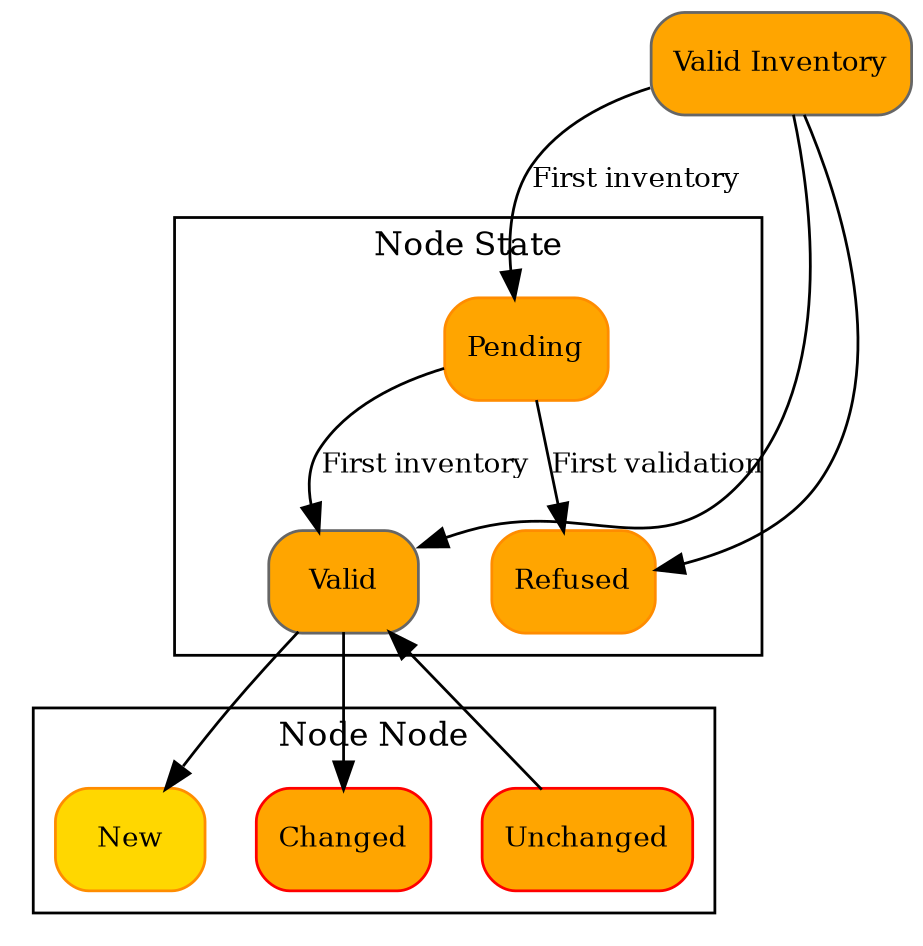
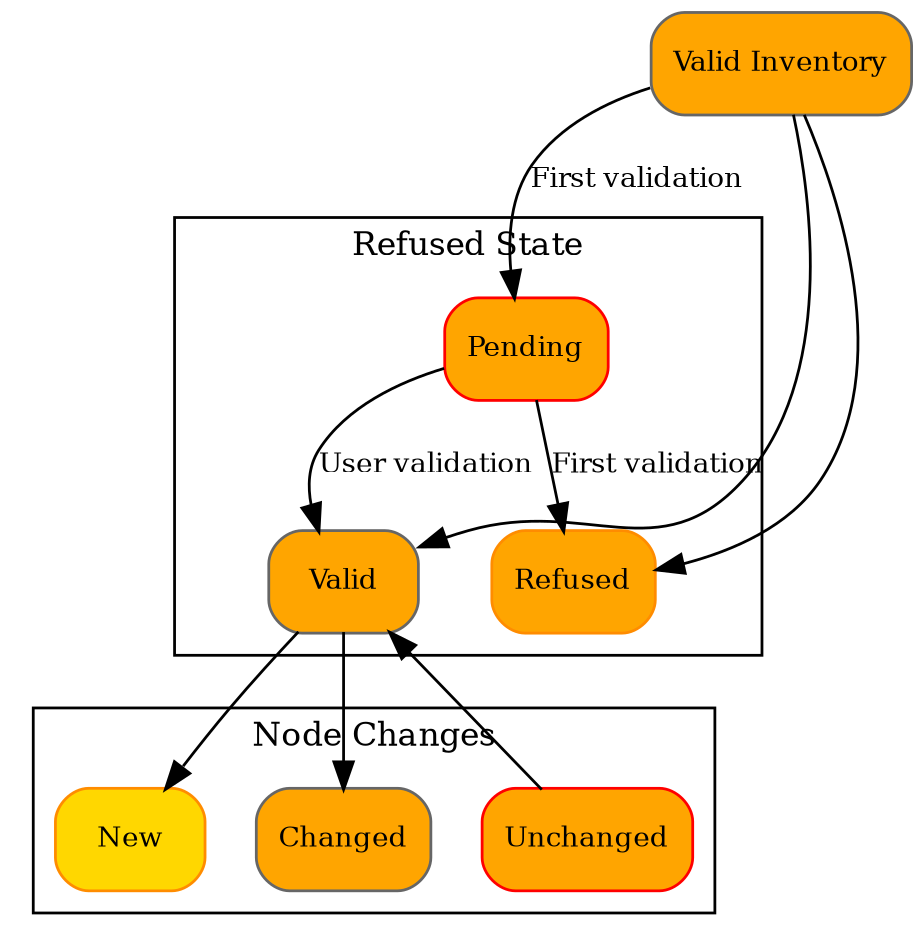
  digraph {
    compound=true
    node [color=red fillcolor=orange fontsize=10 shape=Mrecord style=filled]
    edge [fontsize=10]
-   n1 [color=darkorange label=Pending]
+   n1 [label=Pending]
    n2 [color=gray40 label=Valid]
    n3 [color=darkorange label=Refused]
    n4 [color=darkorange fillcolor=gold label=New]
-   n5 [label=Changed]
+   n5 [color=gray40 label=Changed]
    n6 [label=Unchanged]
    n7 [color=gray40 label="Valid Inventory"]
    subgraph cluster_1 {
      fontsize=12
-     label="Node State"
+     label="Refused State"
      n1
      n2
      n3
    }
    subgraph cluster_2 {
      fontsize=12
-     label="Node Node"
+     label="Node Changes"
      n4
      n5
      n6
    }
-   n1 -> n2 [label="First inventory"]
+   n1 -> n2 [label="User validation"]
    n1 -> n3 [label="First validation"]
    n2 -> n4
    n2 -> n5
    n6 -> n2
-   n7 -> n1 [label="First inventory"]
+   n7 -> n1 [label="First validation"]
    n7 -> n2
    n7 -> n3
  }
